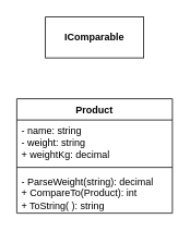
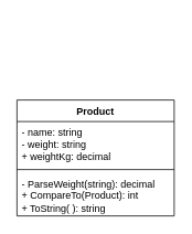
  <mxCell id="0" />
  <mxCell id="1" parent="0" />
  <mxCell id="2" value="Product" style="swimlane;fontStyle=1;align=center;verticalAlign=top;childLayout=stackLayout;horizontal=1;startSize=26;horizontalStack=0;resizeParent=1;resizeParentMax=0;resizeLast=0;collapsible=1;marginBottom=0;whiteSpace=wrap;html=1;" parent="1" vertex="1"><mxGeometry x="20" y="120" width="190" height="140" as="geometry" /></mxCell>
  <mxCell id="3" value="- name: string&lt;div&gt;- weight: string&lt;/div&gt;&lt;div&gt;+ weightKg: decimal&lt;/div&gt;" style="text;strokeColor=none;fillColor=none;align=left;verticalAlign=top;spacingLeft=4;spacingRight=4;overflow=hidden;rotatable=0;points=[[0,0.5],[1,0.5]];portConstraint=eastwest;whiteSpace=wrap;html=1;" parent="2" vertex="1"><mxGeometry y="26" width="190" height="54" as="geometry" /></mxCell>
  <mxCell id="4" value="" style="line;strokeWidth=1;fillColor=none;align=left;verticalAlign=middle;spacingTop=-1;spacingLeft=3;spacingRight=3;rotatable=0;labelPosition=right;points=[];portConstraint=eastwest;strokeColor=inherit;" parent="2" vertex="1"><mxGeometry y="80" width="190" height="8" as="geometry" /></mxCell>
  <mxCell id="5" value="- ParseWeight(string): decimal&lt;div&gt;+ CompareTo(Product): int&lt;/div&gt;&lt;div&gt;+ ToString( ): string&lt;/div&gt;" style="text;strokeColor=none;fillColor=none;align=left;verticalAlign=top;spacingLeft=4;spacingRight=4;overflow=hidden;rotatable=0;points=[[0,0.5],[1,0.5]];portConstraint=eastwest;whiteSpace=wrap;html=1;" parent="2" vertex="1"><mxGeometry y="88" width="190" height="52" as="geometry" /></mxCell>
- <mxCell id="6" value="&lt;b&gt;IComparable&lt;/b&gt;" style="rounded=0;whiteSpace=wrap;html=1;" parent="1" vertex="1"><mxGeometry x="55" y="20" width="120" height="50" as="geometry" /></mxCell>
